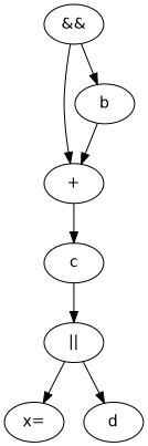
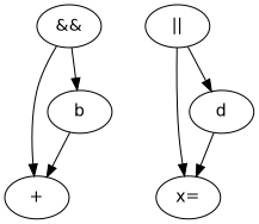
  digraph {
    fontname="DejaVu Sans"
    node [fontname="DejaVu Sans"]
    edge [fontname="DejaVu Sans"]
    n1 [label="&&"]
    n2 [label="+"]
    b
-   c
    n5 [label="||"]
    n6 [label="x="]
    d
    n1 -> n2
    n1 -> b
-   n2 -> c
    b -> n2
-   c -> n5
    n5 -> n6
    n5 -> d
+   d -> n6
  }
